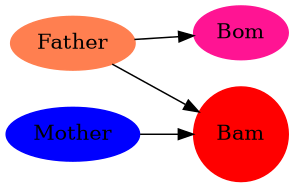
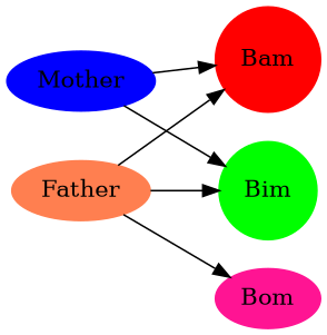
  digraph {
    rankdir=LR
    node [shape=ellipse style=filled]
+   n1 [color=green label=Bim shape=circle]
    n2 [color=deeppink label=Bom]
    n3 [color=red label=Bam shape=circle]
    n4 [color=blue label=Mother]
    n5 [color=coral label=Father]
+   n4 -> n1
    n4 -> n3
+   n5 -> n1
    n5 -> n2
    n5 -> n3
  }
